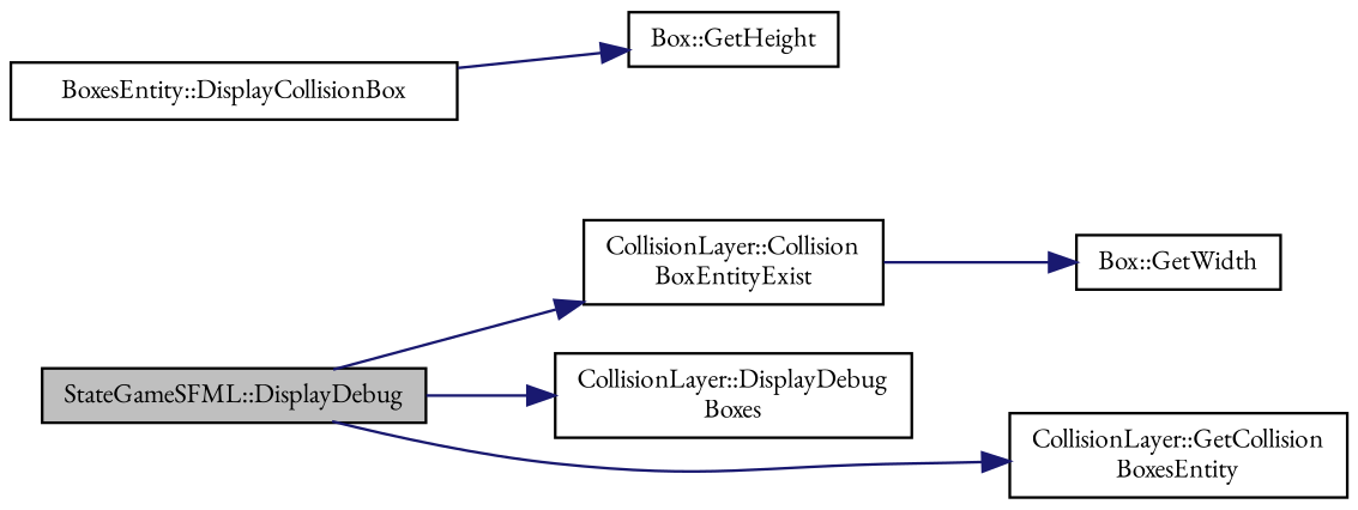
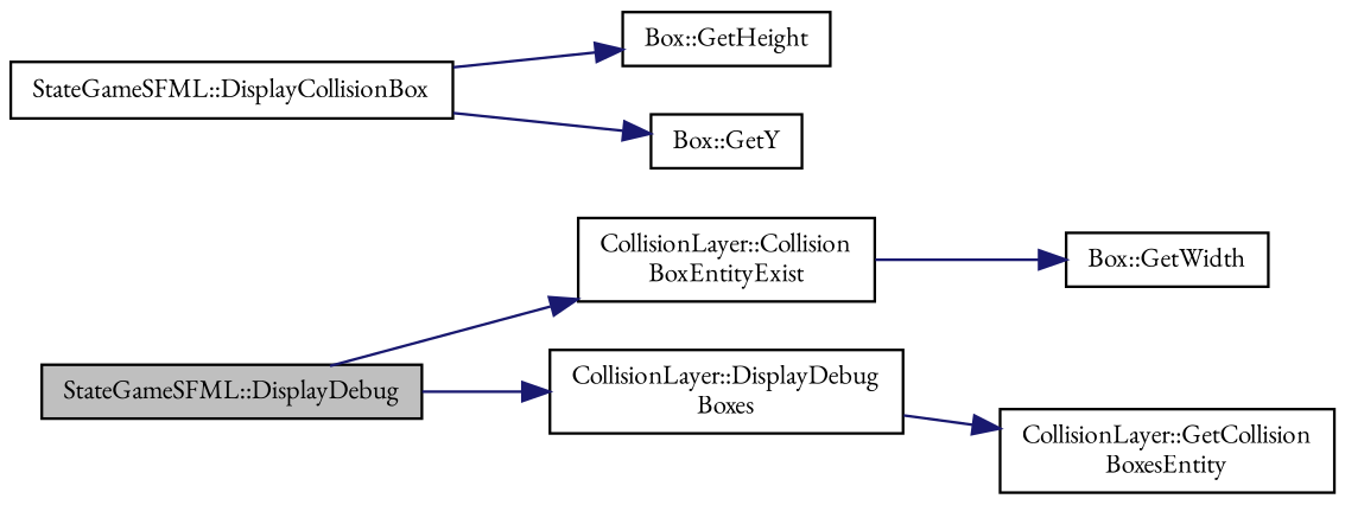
  digraph {
    fontname="EB Garamond"
    rankdir=LR
    node [color=black fontname="EB Garamond" fontsize=10 shape=record]
    edge [color=midnightblue fontname="EB Garamond" fontsize=10 labelfontname=Helvetica labelfontsize=10 style=solid]
    n1 [fillcolor=grey75 fontcolor=black height=0.2 label="StateGameSFML::DisplayDebug" style=filled width=0.4]
    n2 [height=0.2 label="CollisionLayer::Collision\lBoxEntityExist" width=0.4]
    n3 [height=0.2 label="CollisionLayer::DisplayDebug\lBoxes" width=0.4]
    n4 [height=0.2 label="CollisionLayer::GetCollision\lBoxesEntity" width=0.4]
    n5 [height=0.2 label="Box::GetWidth" width=0.4]
-   n6 [height=0.2 label="BoxesEntity::DisplayCollisionBox" width=0.4]
+   n6 [height=0.2 label="StateGameSFML::DisplayCollisionBox" width=0.4]
    n7 [height=0.2 label="Box::GetHeight" width=0.4]
+   n8 [height=0.2 label="Box::GetY" width=0.4]
    n1 -> n2
    n1 -> n3
-   n1 -> n4
+   n3 -> n4
    n2 -> n5
    n6 -> n7
+   n6 -> n8
  }
